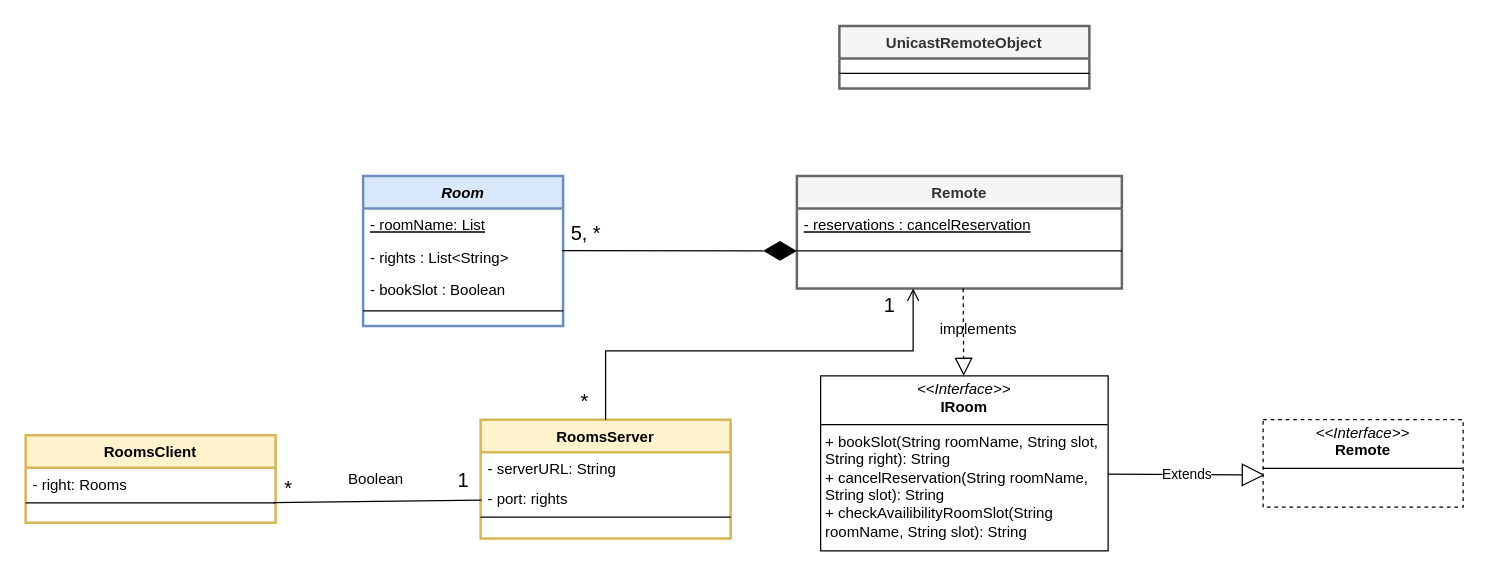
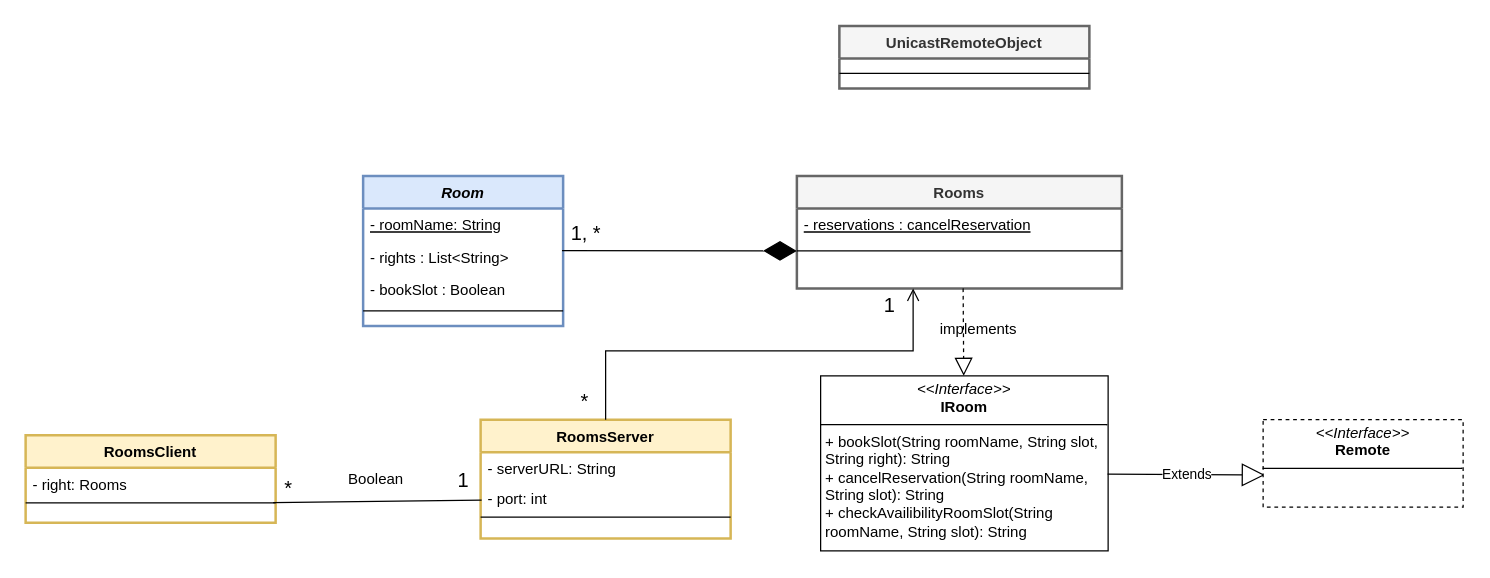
  <mxCell id="0" />
  <mxCell id="1" parent="0" />
  <mxCell id="2" value="Room" style="swimlane;fontStyle=3;align=center;verticalAlign=top;childLayout=stackLayout;horizontal=1;startSize=26;horizontalStack=0;resizeParent=1;resizeLast=0;collapsible=1;marginBottom=0;rounded=0;shadow=0;strokeWidth=2;fillColor=#dae8fc;strokeColor=#6c8ebf;" parent="1" vertex="1"><mxGeometry x="290" y="140" width="160" height="120" as="geometry"><mxRectangle x="230" y="140" width="160" height="26" as="alternateBounds" /></mxGeometry></mxCell>
- <mxCell id="3" value="- roomName: List" style="text;align=left;verticalAlign=top;spacingLeft=4;spacingRight=4;overflow=hidden;rotatable=0;points=[[0,0.5],[1,0.5]];portConstraint=eastwest;fontStyle=4;strokeWidth=2;" parent="2" vertex="1"><mxGeometry y="26" width="160" height="26" as="geometry" /></mxCell>
+ <mxCell id="3" value="- roomName: String" style="text;align=left;verticalAlign=top;spacingLeft=4;spacingRight=4;overflow=hidden;rotatable=0;points=[[0,0.5],[1,0.5]];portConstraint=eastwest;fontStyle=4;strokeWidth=2;" parent="2" vertex="1"><mxGeometry y="26" width="160" height="26" as="geometry" /></mxCell>
  <mxCell id="4" value="- rights : List&lt;String&gt;" style="text;align=left;verticalAlign=top;spacingLeft=4;spacingRight=4;overflow=hidden;rotatable=0;points=[[0,0.5],[1,0.5]];portConstraint=eastwest;" parent="2" vertex="1"><mxGeometry y="52" width="160" height="26" as="geometry" /></mxCell>
  <mxCell id="5" value="- bookSlot : Boolean" style="text;align=left;verticalAlign=top;spacingLeft=4;spacingRight=4;overflow=hidden;rotatable=0;points=[[0,0.5],[1,0.5]];portConstraint=eastwest;rounded=0;shadow=0;html=0;" parent="2" vertex="1"><mxGeometry y="78" width="160" height="26" as="geometry" /></mxCell>
  <mxCell id="6" value="" style="line;html=1;strokeWidth=1;align=left;verticalAlign=middle;spacingTop=-1;spacingLeft=3;spacingRight=3;rotatable=0;labelPosition=right;points=[];portConstraint=eastwest;" parent="2" vertex="1"><mxGeometry y="104" width="160" height="8" as="geometry" /></mxCell>
  <mxCell id="7" value="RoomsClient" style="swimlane;fontStyle=1;align=center;verticalAlign=top;childLayout=stackLayout;horizontal=1;startSize=26;horizontalStack=0;resizeParent=1;resizeLast=0;collapsible=1;marginBottom=0;rounded=0;shadow=0;strokeWidth=2;fillColor=#fff2cc;strokeColor=#d6b656;" parent="1" vertex="1"><mxGeometry x="20" y="347.5" width="200" height="70" as="geometry"><mxRectangle x="340" y="380" width="170" height="26" as="alternateBounds" /></mxGeometry></mxCell>
  <mxCell id="8" value="- right: Rooms" style="text;align=left;verticalAlign=top;spacingLeft=4;spacingRight=4;overflow=hidden;rotatable=0;points=[[0,0.5],[1,0.5]];portConstraint=eastwest;fontStyle=0" parent="7" vertex="1"><mxGeometry y="26" width="200" height="24" as="geometry" /></mxCell>
  <mxCell id="9" value="" style="line;html=1;strokeWidth=1;align=left;verticalAlign=middle;spacingTop=-1;spacingLeft=3;spacingRight=3;rotatable=0;labelPosition=right;points=[];portConstraint=eastwest;" parent="7" vertex="1"><mxGeometry y="50" width="200" height="8" as="geometry" /></mxCell>
- <mxCell id="10" value="Remote" style="swimlane;fontStyle=1;align=center;verticalAlign=top;childLayout=stackLayout;horizontal=1;startSize=26;horizontalStack=0;resizeParent=1;resizeLast=0;collapsible=1;marginBottom=0;rounded=0;shadow=0;strokeWidth=2;fillColor=#f5f5f5;fontColor=#333333;strokeColor=#666666;swimlaneFillColor=none;" parent="1" vertex="1"><mxGeometry x="637" y="140" width="260" height="90" as="geometry"><mxRectangle x="550" y="140" width="160" height="26" as="alternateBounds" /></mxGeometry></mxCell>
+ <mxCell id="10" value="Rooms" style="swimlane;fontStyle=1;align=center;verticalAlign=top;childLayout=stackLayout;horizontal=1;startSize=26;horizontalStack=0;resizeParent=1;resizeLast=0;collapsible=1;marginBottom=0;rounded=0;shadow=0;strokeWidth=2;fillColor=#f5f5f5;fontColor=#333333;strokeColor=#666666;swimlaneFillColor=none;" parent="1" vertex="1"><mxGeometry x="637" y="140" width="260" height="90" as="geometry"><mxRectangle x="550" y="140" width="160" height="26" as="alternateBounds" /></mxGeometry></mxCell>
  <mxCell id="11" value="- reservations : cancelReservation" style="text;align=left;verticalAlign=top;spacingLeft=4;spacingRight=4;overflow=hidden;rotatable=0;points=[[0,0.5],[1,0.5]];portConstraint=eastwest;fontStyle=4" parent="10" vertex="1"><mxGeometry y="26" width="260" height="24" as="geometry" /></mxCell>
  <mxCell id="12" value="" style="line;html=1;strokeWidth=1;align=left;verticalAlign=middle;spacingTop=-1;spacingLeft=3;spacingRight=3;rotatable=0;labelPosition=right;points=[];portConstraint=eastwest;" parent="10" vertex="1"><mxGeometry y="50" width="260" height="20" as="geometry" /></mxCell>
  <mxCell id="13" value="" style="endArrow=diamondThin;endFill=1;endSize=24;html=1;rounded=0;exitX=1.013;exitY=0.299;exitDx=0;exitDy=0;exitPerimeter=0;" edge="1" parent="1"><mxGeometry width="160" relative="1" as="geometry"><mxPoint x="449.08" y="199.774" as="sourcePoint" /><mxPoint x="637" y="200" as="targetPoint" /></mxGeometry></mxCell>
- <mxCell id="14" value="5, *" style="text;html=1;align=center;verticalAlign=middle;resizable=0;points=[];autosize=1;strokeColor=none;fillColor=none;fontSize=16;" vertex="1" parent="1"><mxGeometry x="443" y="171" width="50" height="30" as="geometry" /></mxCell>
+ <mxCell id="14" value="1, *" style="text;html=1;align=center;verticalAlign=middle;resizable=0;points=[];autosize=1;strokeColor=none;fillColor=none;fontSize=16;" vertex="1" parent="1"><mxGeometry x="443" y="171" width="50" height="30" as="geometry" /></mxCell>
  <mxCell id="15" value="" style="endArrow=block;dashed=1;endFill=0;endSize=12;html=1;rounded=0;" edge="1" parent="1" target="18"><mxGeometry width="160" relative="1" as="geometry"><mxPoint x="770" y="230" as="sourcePoint" /><mxPoint x="800" y="290" as="targetPoint" /><Array as="points" /></mxGeometry></mxCell>
  <mxCell id="16" value="UnicastRemoteObject" style="swimlane;fontStyle=1;align=center;verticalAlign=top;childLayout=stackLayout;horizontal=1;startSize=26;horizontalStack=0;resizeParent=1;resizeLast=0;collapsible=1;marginBottom=0;rounded=0;shadow=0;strokeWidth=2;fillColor=#f5f5f5;fontColor=#333333;strokeColor=#666666;swimlaneFillColor=none;" vertex="1" parent="1"><mxGeometry x="671" width="200" height="50" as="geometry" y="20"><mxRectangle x="550" y="140" width="160" height="26" as="alternateBounds" /></mxGeometry></mxCell>
  <mxCell id="17" value="" style="line;html=1;strokeWidth=1;align=left;verticalAlign=middle;spacingTop=-1;spacingLeft=3;spacingRight=3;rotatable=0;labelPosition=right;points=[];portConstraint=eastwest;" vertex="1" parent="16"><mxGeometry y="26" width="200" height="24" as="geometry" /></mxCell>
  <mxCell id="18" value="&lt;p style=&quot;margin:0px;margin-top:4px;text-align:center;&quot;&gt;&lt;i&gt;&amp;lt;&amp;lt;Interface&amp;gt;&amp;gt;&lt;/i&gt;&lt;br&gt;&lt;b&gt;IRoom&lt;/b&gt;&lt;/p&gt;&lt;hr size=&quot;1&quot; style=&quot;border-style:solid;&quot;&gt;&lt;p style=&quot;margin:0px;margin-left:4px;&quot;&gt;&lt;/p&gt;&lt;p style=&quot;margin:0px;margin-left:4px;&quot;&gt;+ bookSlot(String roomName, String slot, String right): String&lt;br&gt;+ cancelReservation(String roomName, String slot): String&lt;/p&gt;&lt;p style=&quot;margin:0px;margin-left:4px;&quot;&gt;+ checkAvailibilityRoomSlot(String roomName, String slot): String&lt;/p&gt;" style="verticalAlign=top;align=left;overflow=fill;html=1;whiteSpace=wrap;" vertex="1" parent="1"><mxGeometry x="656" y="300" width="230" height="140" as="geometry" /></mxCell>
  <mxCell id="19" value="Extends" style="endArrow=block;endSize=16;endFill=0;html=1;rounded=0;exitX=0.998;exitY=0.561;exitDx=0;exitDy=0;exitPerimeter=0;entryX=0.009;entryY=0.633;entryDx=0;entryDy=0;entryPerimeter=0;" edge="1" parent="1" source="18" target="20"><mxGeometry width="160" relative="1" as="geometry"><mxPoint x="980" y="402" as="sourcePoint" /><mxPoint x="1010" y="370" as="targetPoint" /></mxGeometry></mxCell>
  <mxCell id="20" value="&lt;p style=&quot;margin:0px;margin-top:4px;text-align:center;&quot;&gt;&lt;i&gt;&amp;lt;&amp;lt;Interface&amp;gt;&amp;gt;&lt;/i&gt;&lt;br&gt;&lt;b&gt;Remote&lt;/b&gt;&lt;/p&gt;&lt;hr size=&quot;1&quot; style=&quot;border-style:solid;&quot;&gt;&lt;p style=&quot;margin:0px;margin-left:4px;&quot;&gt;&lt;/p&gt;&lt;p style=&quot;margin:0px;margin-left:4px;&quot;&gt;&lt;br&gt;&lt;/p&gt;" style="verticalAlign=top;align=left;overflow=fill;html=1;whiteSpace=wrap;dashed=1;" vertex="1" parent="1"><mxGeometry x="1010" y="335" width="160" height="70" as="geometry" /></mxCell>
  <mxCell id="21" value="RoomsServer" style="swimlane;fontStyle=1;align=center;verticalAlign=top;childLayout=stackLayout;horizontal=1;startSize=26;horizontalStack=0;resizeParent=1;resizeLast=0;collapsible=1;marginBottom=0;rounded=0;shadow=0;strokeWidth=2;fillColor=#fff2cc;strokeColor=#d6b656;" vertex="1" parent="1"><mxGeometry x="384" y="335" width="200" height="95" as="geometry"><mxRectangle x="340" y="380" width="170" height="26" as="alternateBounds" /></mxGeometry></mxCell>
  <mxCell id="22" value="- serverURL: String" style="text;align=left;verticalAlign=top;spacingLeft=4;spacingRight=4;overflow=hidden;rotatable=0;points=[[0,0.5],[1,0.5]];portConstraint=eastwest;fontStyle=0" vertex="1" parent="21"><mxGeometry y="26" width="200" height="24" as="geometry" /></mxCell>
- <mxCell id="23" value="- port: rights" style="text;align=left;verticalAlign=top;spacingLeft=4;spacingRight=4;overflow=hidden;rotatable=0;points=[[0,0.5],[1,0.5]];portConstraint=eastwest;fontStyle=0" vertex="1" parent="21"><mxGeometry y="50" width="200" height="24" as="geometry" /></mxCell>
+ <mxCell id="23" value="- port: int" style="text;align=left;verticalAlign=top;spacingLeft=4;spacingRight=4;overflow=hidden;rotatable=0;points=[[0,0.5],[1,0.5]];portConstraint=eastwest;fontStyle=0" vertex="1" parent="21"><mxGeometry y="50" width="200" height="24" as="geometry" /></mxCell>
  <mxCell id="24" value="" style="line;html=1;strokeWidth=1;align=left;verticalAlign=middle;spacingTop=-1;spacingLeft=3;spacingRight=3;rotatable=0;labelPosition=right;points=[];portConstraint=eastwest;" vertex="1" parent="21"><mxGeometry y="74" width="200" height="8" as="geometry" /></mxCell>
  <mxCell id="25" value="" style="edgeStyle=segmentEdgeStyle;endArrow=open;html=1;curved=0;rounded=0;endSize=8;startSize=8;exitX=0.5;exitY=0;exitDx=0;exitDy=0;endFill=0;" edge="1" parent="1" source="21"><mxGeometry width="50" height="50" relative="1" as="geometry"><mxPoint x="570" y="300" as="sourcePoint" /><mxPoint x="730" y="230" as="targetPoint" /><Array as="points"><mxPoint x="484" y="280" /><mxPoint x="730" y="280" /><mxPoint x="730" y="250" /></Array></mxGeometry></mxCell>
  <mxCell id="26" value="" style="endArrow=none;html=1;rounded=0;exitX=0.99;exitY=0.483;exitDx=0;exitDy=0;exitPerimeter=0;entryX=0.004;entryY=0.601;entryDx=0;entryDy=0;entryPerimeter=0;" edge="1" parent="1" source="9" target="23"><mxGeometry width="50" height="50" relative="1" as="geometry"><mxPoint x="224" y="400" as="sourcePoint" /><mxPoint x="384" y="400.5" as="targetPoint" /></mxGeometry></mxCell>
  <mxCell id="27" value="Boolean" style="text;html=1;align=center;verticalAlign=middle;resizable=0;points=[];autosize=1;strokeColor=none;fillColor=none;" vertex="1" parent="1"><mxGeometry x="250" y="367.5" width="100" height="30" as="geometry" /></mxCell>
  <mxCell id="28" value="1" style="text;html=1;align=center;verticalAlign=middle;resizable=0;points=[];autosize=1;strokeColor=none;fillColor=none;fontSize=16;" vertex="1" parent="1"><mxGeometry x="355" y="368" width="30" height="30" as="geometry" /></mxCell>
  <mxCell id="29" value="*" style="text;html=1;align=center;verticalAlign=middle;resizable=0;points=[];autosize=1;strokeColor=none;fillColor=none;strokeWidth=5;fontSize=16;" vertex="1" parent="1"><mxGeometry x="215" y="375" width="30" height="30" as="geometry" /></mxCell>
  <mxCell id="30" value="1" style="text;html=1;align=center;verticalAlign=middle;resizable=0;points=[];autosize=1;strokeColor=none;fillColor=none;fontSize=16;" vertex="1" parent="1"><mxGeometry x="696" y="228" width="30" height="30" as="geometry" /></mxCell>
  <mxCell id="31" value="*" style="text;html=1;align=center;verticalAlign=middle;resizable=0;points=[];autosize=1;strokeColor=none;fillColor=none;fontSize=16;" vertex="1" parent="1"><mxGeometry x="452" y="305" width="30" height="30" as="geometry" /></mxCell>
  <mxCell id="32" value="implements" style="text;html=1;align=center;verticalAlign=middle;resizable=0;points=[];autosize=1;strokeColor=none;fillColor=none;" vertex="1" parent="1"><mxGeometry x="742" y="248" width="80" height="30" as="geometry" /></mxCell>
